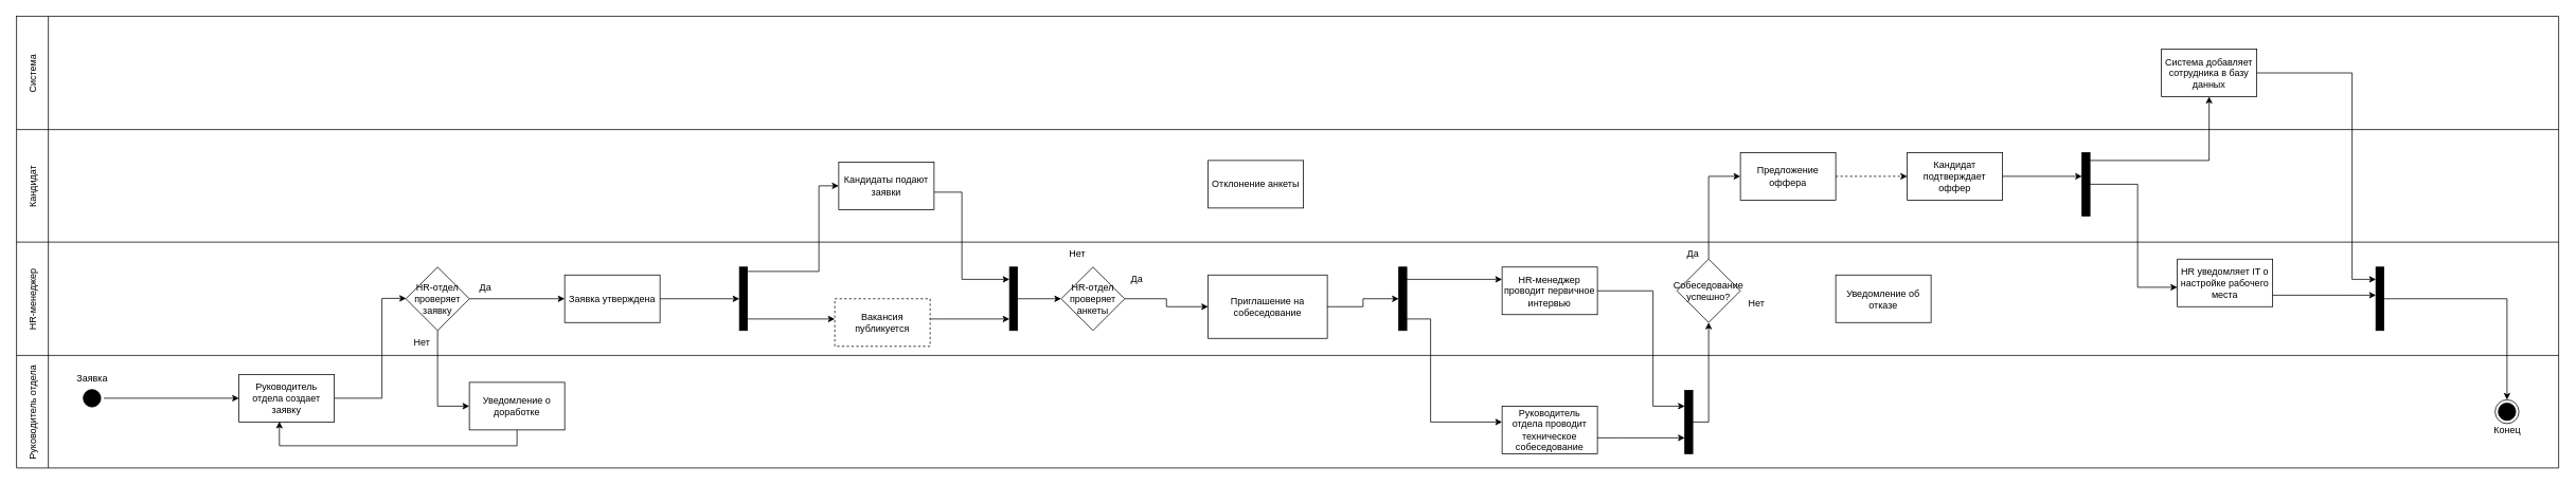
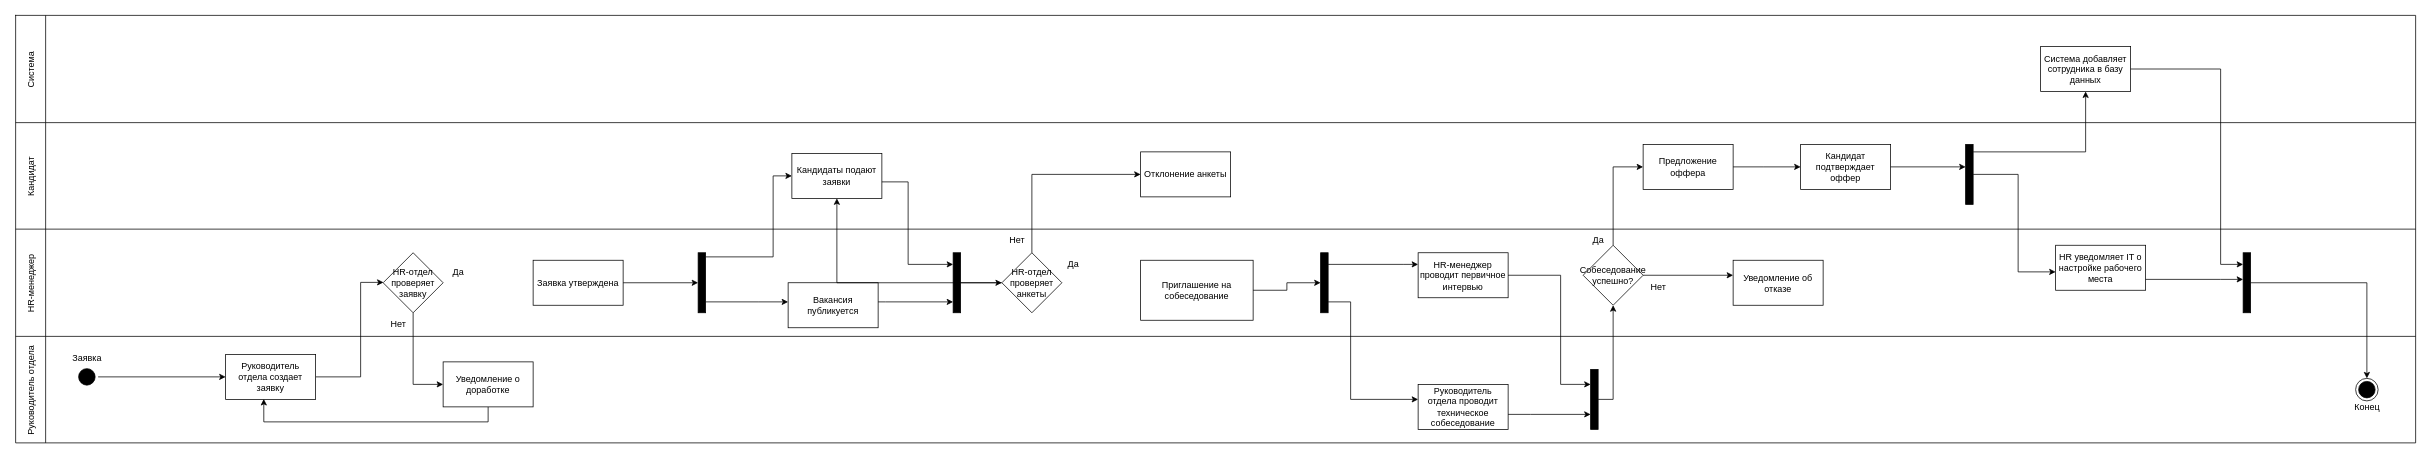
  <mxCell id="0" />
  <mxCell id="1" parent="0" />
  <mxCell id="2" value="" style="edgeStyle=orthogonalEdgeStyle;rounded=0;orthogonalLoop=1;jettySize=auto;html=1;" edge="1" parent="1" source="3" target="6"><mxGeometry relative="1" as="geometry" /></mxCell>
  <mxCell id="3" value="" style="ellipse;html=1;shape=startState;fillColor=#000000;strokeColor=#000000;" vertex="1" parent="1"><mxGeometry x="100" y="487" width="30" height="30" as="geometry" /></mxCell>
  <mxCell id="4" value="Заявка" style="text;html=1;align=center;verticalAlign=middle;resizable=0;points=[];autosize=1;strokeColor=none;fillColor=none;" vertex="1" parent="1"><mxGeometry x="80" y="462" width="70" height="30" as="geometry" /></mxCell>
  <mxCell id="5" value="" style="edgeStyle=orthogonalEdgeStyle;rounded=0;orthogonalLoop=1;jettySize=auto;html=1;" edge="1" parent="1" source="6" target="23"><mxGeometry relative="1" as="geometry"><Array as="points"><mxPoint x="480" y="502" /><mxPoint x="480" y="376" /></Array></mxGeometry></mxCell>
  <mxCell id="6" value="Руководитель отдела создает заявку" style="whiteSpace=wrap;html=1;fillColor=#ffffff;strokeColor=#000000;" vertex="1" parent="1"><mxGeometry x="300" y="472" width="120" height="60" as="geometry" /></mxCell>
  <mxCell id="7" style="edgeStyle=orthogonalEdgeStyle;rounded=0;orthogonalLoop=1;jettySize=auto;html=1;entryX=0.424;entryY=0.992;entryDx=0;entryDy=0;entryPerimeter=0;" edge="1" parent="1" source="54" target="6"><mxGeometry relative="1" as="geometry"><Array as="points"><mxPoint x="650" y="562" /><mxPoint x="351" y="562" /></Array></mxGeometry></mxCell>
  <mxCell id="8" value="" style="shape=table;childLayout=tableLayout;startSize=0;fillColor=none;collapsible=0;recursiveResize=0;expand=0;" vertex="1" parent="1"><mxGeometry x="20" y="20" width="3200" height="570" as="geometry" /></mxCell>
  <mxCell id="9" value="Система" style="shape=tableRow;horizontal=0;swimlaneHead=0;swimlaneBody=0;top=0;left=0;strokeColor=inherit;bottom=0;right=0;dropTarget=0;fontStyle=0;fillColor=none;points=[[0,0.5],[1,0.5]];portConstraint=eastwest;startSize=40;collapsible=0;recursiveResize=0;expand=0;" vertex="1" parent="8"><mxGeometry width="3200" height="143" as="geometry" /></mxCell>
  <mxCell id="10" value="" style="swimlane;swimlaneHead=0;swimlaneBody=0;fontStyle=0;connectable=0;strokeColor=inherit;fillColor=none;startSize=0;collapsible=0;recursiveResize=0;expand=0;" vertex="1" parent="9"><mxGeometry x="40" width="3160" height="143" as="geometry"><mxRectangle width="3160" height="143" as="alternateBounds" /></mxGeometry></mxCell>
  <mxCell id="11" value="Система добавляет сотрудника в базу данных" style="whiteSpace=wrap;html=1;fillColor=#FFFFFF;" vertex="1" parent="10"><mxGeometry x="2660" y="41.5" width="120" height="60" as="geometry" /></mxCell>
  <mxCell id="12" value="Кандидат" style="shape=tableRow;horizontal=0;swimlaneHead=0;swimlaneBody=0;top=0;left=0;strokeColor=inherit;bottom=0;right=0;dropTarget=0;fontStyle=0;fillColor=none;points=[[0,0.5],[1,0.5]];portConstraint=eastwest;startSize=40;collapsible=0;recursiveResize=0;expand=0;" vertex="1" parent="8"><mxGeometry y="143" width="3200" height="142" as="geometry" /></mxCell>
  <mxCell id="13" value="" style="swimlane;swimlaneHead=0;swimlaneBody=0;fontStyle=0;connectable=0;strokeColor=inherit;fillColor=none;startSize=0;collapsible=0;recursiveResize=0;expand=0;" vertex="1" parent="12"><mxGeometry x="40" width="3160" height="142" as="geometry"><mxRectangle width="3160" height="142" as="alternateBounds" /></mxGeometry></mxCell>
  <mxCell id="14" value="Кандидаты подают заявки" style="html=1;whiteSpace=wrap;" vertex="1" parent="13"><mxGeometry x="995" y="41" width="120" height="60" as="geometry" /></mxCell>
  <mxCell id="15" value="Отклонение анкеты" style="whiteSpace=wrap;html=1;fillColor=#ffffff;" vertex="1" parent="13"><mxGeometry x="1460" y="39" width="120" height="60" as="geometry" /></mxCell>
  <mxCell id="16" value="Кандидат подтверждает оффер" style="whiteSpace=wrap;html=1;fillColor=#FFFFFF;" vertex="1" parent="13"><mxGeometry x="2340" y="29" width="120" height="60" as="geometry" /></mxCell>
  <mxCell id="17" value="" style="html=1;points=[[0,0,0,0,5],[0,1,0,0,-5],[1,0,0,0,5],[1,1,0,0,-5]];perimeter=orthogonalPerimeter;outlineConnect=0;targetShapes=umlLifeline;portConstraint=eastwest;newEdgeStyle={&quot;curved&quot;:0,&quot;rounded&quot;:0};fillColor=#000000;" vertex="1" parent="13"><mxGeometry x="2560" y="29" width="10" height="80" as="geometry" /></mxCell>
  <mxCell id="18" style="edgeStyle=orthogonalEdgeStyle;rounded=0;orthogonalLoop=1;jettySize=auto;html=1;" edge="1" parent="13" source="16" target="17"><mxGeometry relative="1" as="geometry"><Array as="points"><mxPoint x="2450" y="69" /><mxPoint x="2450" y="69" /></Array></mxGeometry></mxCell>
  <mxCell id="19" value="Предложение оффера" style="whiteSpace=wrap;html=1;fillColor=#FFFFFF;" vertex="1" parent="13"><mxGeometry x="2130" y="29" width="120" height="60" as="geometry" /></mxCell>
- <mxCell id="20" value="" style="edgeStyle=orthogonalEdgeStyle;rounded=0;orthogonalLoop=1;jettySize=auto;html=1;dashed=1;" edge="1" parent="13" source="19" target="16"><mxGeometry relative="1" as="geometry"><Array as="points"><mxPoint x="2290" y="59" /><mxPoint x="2290" y="59" /></Array></mxGeometry></mxCell>
+ <mxCell id="20" value="" style="edgeStyle=orthogonalEdgeStyle;rounded=0;orthogonalLoop=1;jettySize=auto;html=1;" edge="1" parent="13" source="19" target="16"><mxGeometry relative="1" as="geometry"><Array as="points"><mxPoint x="2290" y="59" /><mxPoint x="2290" y="59" /></Array></mxGeometry></mxCell>
  <mxCell id="21" value="HR-менеджер" style="shape=tableRow;horizontal=0;swimlaneHead=0;swimlaneBody=0;top=0;left=0;strokeColor=inherit;bottom=0;right=0;dropTarget=0;fontStyle=0;fillColor=none;points=[[0,0.5],[1,0.5]];portConstraint=eastwest;startSize=40;collapsible=0;recursiveResize=0;expand=0;" vertex="1" parent="8"><mxGeometry y="285" width="3200" height="143" as="geometry" /></mxCell>
  <mxCell id="22" value="" style="swimlane;swimlaneHead=0;swimlaneBody=0;fontStyle=0;connectable=0;strokeColor=inherit;fillColor=none;startSize=0;collapsible=0;recursiveResize=0;expand=0;" vertex="1" parent="21"><mxGeometry x="40" width="3160" height="143" as="geometry"><mxRectangle width="3160" height="143" as="alternateBounds" /></mxGeometry></mxCell>
  <mxCell id="23" value="HR-отдел проверяет заявку" style="rhombus;whiteSpace=wrap;html=1;fillColor=#ffffff;strokeColor=#000000;" vertex="1" parent="22"><mxGeometry x="450" y="31.5" width="80" height="80" as="geometry" /></mxCell>
  <mxCell id="24" value="Заявка утверждена" style="whiteSpace=wrap;html=1;fillColor=#ffffff;strokeColor=#000000;" vertex="1" parent="22"><mxGeometry x="650" y="41.5" width="120" height="60" as="geometry" /></mxCell>
- <mxCell id="25" value="" style="edgeStyle=orthogonalEdgeStyle;rounded=0;orthogonalLoop=1;jettySize=auto;html=1;" edge="1" parent="22" source="23" target="24"><mxGeometry relative="1" as="geometry" /></mxCell>
  <mxCell id="26" value="Да" style="text;html=1;align=center;verticalAlign=middle;resizable=0;points=[];autosize=1;strokeColor=none;fillColor=none;" vertex="1" parent="22"><mxGeometry x="530" y="41.5" width="40" height="30" as="geometry" /></mxCell>
  <mxCell id="27" value="Нет" style="text;html=1;align=center;verticalAlign=middle;resizable=0;points=[];autosize=1;strokeColor=none;fillColor=none;" vertex="1" parent="22"><mxGeometry x="450" y="111.5" width="40" height="30" as="geometry" /></mxCell>
  <mxCell id="28" value="" style="html=1;points=[[0,0,0,0,5],[0,1,0,0,-5],[1,0,0,0,5],[1,1,0,0,-5]];perimeter=orthogonalPerimeter;outlineConnect=0;targetShapes=umlLifeline;portConstraint=eastwest;newEdgeStyle={&quot;curved&quot;:0,&quot;rounded&quot;:0};fillColor=#000000;" vertex="1" parent="22"><mxGeometry x="870" y="31.5" width="10" height="80" as="geometry" /></mxCell>
  <mxCell id="29" value="" style="edgeStyle=orthogonalEdgeStyle;rounded=0;orthogonalLoop=1;jettySize=auto;html=1;" edge="1" parent="22" source="24" target="28"><mxGeometry relative="1" as="geometry"><mxPoint x="765" y="197" as="targetPoint" /></mxGeometry></mxCell>
- <mxCell id="30" value="Вакансия публикуется" style="whiteSpace=wrap;html=1;fillColor=#ffffff;dashed=1;" vertex="1" parent="22"><mxGeometry x="990" y="71.5" width="120" height="60" as="geometry" /></mxCell>
+ <mxCell id="30" value="Вакансия публикуется" style="whiteSpace=wrap;html=1;fillColor=#ffffff;" vertex="1" parent="22"><mxGeometry x="990" y="71.5" width="120" height="60" as="geometry" /></mxCell>
  <mxCell id="31" value="" style="edgeStyle=orthogonalEdgeStyle;rounded=0;orthogonalLoop=1;jettySize=auto;html=1;curved=0;" edge="1" parent="22"><mxGeometry relative="1" as="geometry"><mxPoint x="880" y="97.0" as="sourcePoint" /><mxPoint x="990" y="97.0" as="targetPoint" /><Array as="points"><mxPoint x="950" y="97" /><mxPoint x="950" y="97" /></Array></mxGeometry></mxCell>
  <mxCell id="32" value="HR-отдел проверяет анкеты" style="rhombus;whiteSpace=wrap;html=1;fillColor=#ffffff;" vertex="1" parent="22"><mxGeometry x="1275" y="31.5" width="80" height="80" as="geometry" /></mxCell>
  <mxCell id="33" value="" style="html=1;points=[[0,0,0,0,5],[0,1,0,0,-5],[1,0,0,0,5],[1,1,0,0,-5]];perimeter=orthogonalPerimeter;outlineConnect=0;targetShapes=umlLifeline;portConstraint=eastwest;newEdgeStyle={&quot;curved&quot;:0,&quot;rounded&quot;:0};fillColor=#000000;" vertex="1" parent="22"><mxGeometry x="1210" y="31.5" width="10" height="80" as="geometry" /></mxCell>
  <mxCell id="34" value="" style="edgeStyle=orthogonalEdgeStyle;rounded=0;orthogonalLoop=1;jettySize=auto;html=1;curved=0;" edge="1" parent="22" source="33" target="32"><mxGeometry relative="1" as="geometry" /></mxCell>
  <mxCell id="35" style="edgeStyle=orthogonalEdgeStyle;rounded=0;orthogonalLoop=1;jettySize=auto;html=1;" edge="1" parent="22" source="30" target="33"><mxGeometry relative="1" as="geometry"><Array as="points"><mxPoint x="1120" y="97" /><mxPoint x="1120" y="97" /></Array></mxGeometry></mxCell>
  <mxCell id="36" value="Приглашение на собеседование" style="whiteSpace=wrap;html=1;fillColor=#ffffff;" vertex="1" parent="22"><mxGeometry x="1460" y="41.5" width="150" height="80" as="geometry" /></mxCell>
- <mxCell id="37" value="" style="edgeStyle=orthogonalEdgeStyle;rounded=0;orthogonalLoop=1;jettySize=auto;html=1;" edge="1" parent="22" source="32" target="36"><mxGeometry relative="1" as="geometry" /></mxCell>
+ <mxCell id="37" value="" style="edgeStyle=orthogonalEdgeStyle;rounded=0;orthogonalLoop=1;jettySize=auto;html=1;" edge="1" parent="22" source="32" target="14"><mxGeometry relative="1" as="geometry" /></mxCell>
  <mxCell id="38" value="Да" style="text;html=1;align=center;verticalAlign=middle;resizable=0;points=[];autosize=1;strokeColor=none;fillColor=none;" vertex="1" parent="22"><mxGeometry x="1350" y="31.5" width="40" height="30" as="geometry" /></mxCell>
  <mxCell id="39" value="Нет" style="text;html=1;align=center;verticalAlign=middle;resizable=0;points=[];autosize=1;strokeColor=none;fillColor=none;" vertex="1" parent="22"><mxGeometry x="1275" width="40" height="30" as="geometry" /></mxCell>
  <mxCell id="40" value="" style="html=1;points=[[0,0,0,0,5],[0,1,0,0,-5],[1,0,0,0,5],[1,1,0,0,-5]];perimeter=orthogonalPerimeter;outlineConnect=0;targetShapes=umlLifeline;portConstraint=eastwest;newEdgeStyle={&quot;curved&quot;:0,&quot;rounded&quot;:0};fillColor=#000000;" vertex="1" parent="22"><mxGeometry x="1700" y="31.5" width="10" height="80" as="geometry" /></mxCell>
  <mxCell id="41" style="edgeStyle=orthogonalEdgeStyle;rounded=0;orthogonalLoop=1;jettySize=auto;html=1;" edge="1" parent="22" source="36" target="40"><mxGeometry relative="1" as="geometry" /></mxCell>
  <mxCell id="42" value="HR-менеджер проводит первичное интервью" style="whiteSpace=wrap;html=1;fillColor=#FFFFFF;" vertex="1" parent="22"><mxGeometry x="1830" y="31.5" width="120" height="60" as="geometry" /></mxCell>
  <mxCell id="43" value="" style="edgeStyle=orthogonalEdgeStyle;rounded=0;orthogonalLoop=1;jettySize=auto;html=1;curved=0;" edge="1" parent="22" source="40" target="42"><mxGeometry relative="1" as="geometry"><Array as="points"><mxPoint x="1810" y="47" /><mxPoint x="1810" y="47" /></Array></mxGeometry></mxCell>
  <mxCell id="44" value="Собеседование успешно?" style="rhombus;whiteSpace=wrap;html=1;fillColor=#FFFFFF;" vertex="1" parent="22"><mxGeometry x="2050" y="21.5" width="80" height="80" as="geometry" /></mxCell>
  <mxCell id="45" value="Да" style="text;html=1;align=center;verticalAlign=middle;resizable=0;points=[];autosize=1;strokeColor=none;fillColor=none;" vertex="1" parent="22"><mxGeometry x="2050" width="40" height="30" as="geometry" /></mxCell>
  <mxCell id="46" value="Уведомление об отказе" style="whiteSpace=wrap;html=1;fillColor=#FFFFFF;" vertex="1" parent="22"><mxGeometry x="2250" y="41.5" width="120" height="60" as="geometry" /></mxCell>
+ <mxCell id="47" value="" style="edgeStyle=orthogonalEdgeStyle;rounded=0;orthogonalLoop=1;jettySize=auto;html=1;" edge="1" parent="22" source="44" target="46"><mxGeometry relative="1" as="geometry"><Array as="points"><mxPoint x="2260" y="62" /><mxPoint x="2260" y="62" /></Array></mxGeometry></mxCell>
  <mxCell id="48" value="Нет" style="text;html=1;align=center;verticalAlign=middle;resizable=0;points=[];autosize=1;strokeColor=none;fillColor=none;" vertex="1" parent="22"><mxGeometry x="2130" y="61.5" width="40" height="30" as="geometry" /></mxCell>
  <mxCell id="49" value="HR уведомляет IT о настройке рабочего места" style="html=1;whiteSpace=wrap;" vertex="1" parent="22"><mxGeometry x="2680" y="21.5" width="120" height="60" as="geometry" /></mxCell>
  <mxCell id="50" value="" style="html=1;points=[[0,0,0,0,5],[0,1,0,0,-5],[1,0,0,0,5],[1,1,0,0,-5]];perimeter=orthogonalPerimeter;outlineConnect=0;targetShapes=umlLifeline;portConstraint=eastwest;newEdgeStyle={&quot;curved&quot;:0,&quot;rounded&quot;:0};fillColor=#000000;" vertex="1" parent="22"><mxGeometry x="2930" y="31.5" width="10" height="80" as="geometry" /></mxCell>
  <mxCell id="51" style="edgeStyle=orthogonalEdgeStyle;rounded=0;orthogonalLoop=1;jettySize=auto;html=1;" edge="1" source="49" target="50" parent="22"><mxGeometry relative="1" as="geometry"><Array as="points"><mxPoint x="2900" y="67" /><mxPoint x="2900" y="67" /></Array></mxGeometry></mxCell>
  <mxCell id="52" value="Руководитель отдела" style="shape=tableRow;horizontal=0;swimlaneHead=0;swimlaneBody=0;top=0;left=0;strokeColor=inherit;bottom=0;right=0;dropTarget=0;fontStyle=0;fillColor=none;points=[[0,0.5],[1,0.5]];portConstraint=eastwest;startSize=40;collapsible=0;recursiveResize=0;expand=0;" vertex="1" parent="8"><mxGeometry y="428" width="3200" height="142" as="geometry" /></mxCell>
  <mxCell id="53" value="" style="swimlane;swimlaneHead=0;swimlaneBody=0;fontStyle=0;connectable=0;strokeColor=inherit;fillColor=none;startSize=0;collapsible=0;recursiveResize=0;expand=0;" vertex="1" parent="52"><mxGeometry x="40" width="3160" height="142" as="geometry"><mxRectangle width="3160" height="142" as="alternateBounds" /></mxGeometry></mxCell>
  <mxCell id="54" value="Уведомление о доработке" style="whiteSpace=wrap;html=1;fillColor=#ffffff;strokeColor=#000000;" vertex="1" parent="53"><mxGeometry x="530" y="34" width="120" height="60" as="geometry" /></mxCell>
  <mxCell id="55" value="Руководитель отдела проводит техническое собеседование" style="html=1;whiteSpace=wrap;" vertex="1" parent="53"><mxGeometry x="1830" y="64" width="120" height="60" as="geometry" /></mxCell>
  <mxCell id="56" value="" style="html=1;points=[[0,0,0,0,5],[0,1,0,0,-5],[1,0,0,0,5],[1,1,0,0,-5]];perimeter=orthogonalPerimeter;outlineConnect=0;targetShapes=umlLifeline;portConstraint=eastwest;newEdgeStyle={&quot;curved&quot;:0,&quot;rounded&quot;:0};fillColor=#000000;" vertex="1" parent="53"><mxGeometry x="2060" y="44" width="10" height="80" as="geometry" /></mxCell>
  <mxCell id="57" style="edgeStyle=orthogonalEdgeStyle;rounded=0;orthogonalLoop=1;jettySize=auto;html=1;" edge="1" parent="53" source="55" target="56"><mxGeometry relative="1" as="geometry"><Array as="points"><mxPoint x="1980" y="104" /><mxPoint x="1980" y="104" /></Array></mxGeometry></mxCell>
  <mxCell id="58" value="" style="ellipse;html=1;shape=endState;fillColor=#000000;strokeColor=#000000;" vertex="1" parent="53"><mxGeometry x="3080" y="56" width="30" height="30" as="geometry" /></mxCell>
  <mxCell id="59" value="Конец" style="text;html=1;align=center;verticalAlign=middle;resizable=0;points=[];autosize=1;strokeColor=none;fillColor=none;" vertex="1" parent="53"><mxGeometry x="3065" y="79" width="60" height="30" as="geometry" /></mxCell>
  <mxCell id="60" value="" style="edgeStyle=orthogonalEdgeStyle;rounded=0;orthogonalLoop=1;jettySize=auto;html=1;" edge="1" parent="8" source="23" target="54"><mxGeometry relative="1" as="geometry"><Array as="points"><mxPoint x="530" y="492" /></Array></mxGeometry></mxCell>
  <mxCell id="61" style="edgeStyle=orthogonalEdgeStyle;rounded=0;orthogonalLoop=1;jettySize=auto;html=1;curved=0;" edge="1" parent="8" source="28" target="14"><mxGeometry relative="1" as="geometry"><mxPoint x="860" y="572" as="targetPoint" /><Array as="points"><mxPoint x="1010" y="322" /><mxPoint x="1010" y="214" /></Array></mxGeometry></mxCell>
  <mxCell id="62" style="edgeStyle=orthogonalEdgeStyle;rounded=0;orthogonalLoop=1;jettySize=auto;html=1;" edge="1" parent="8" source="14" target="33"><mxGeometry relative="1" as="geometry"><Array as="points"><mxPoint x="1190" y="222" /><mxPoint x="1190" y="332" /></Array></mxGeometry></mxCell>
+ <mxCell id="63" value="" style="edgeStyle=orthogonalEdgeStyle;rounded=0;orthogonalLoop=1;jettySize=auto;html=1;" edge="1" parent="8" source="32" target="15"><mxGeometry relative="1" as="geometry"><Array as="points"><mxPoint x="1355" y="212" /></Array></mxGeometry></mxCell>
  <mxCell id="64" style="edgeStyle=orthogonalEdgeStyle;rounded=0;orthogonalLoop=1;jettySize=auto;html=1;curved=0;" edge="1" parent="8" source="40" target="55"><mxGeometry relative="1" as="geometry"><Array as="points"><mxPoint x="1780" y="382" /><mxPoint x="1780" y="512" /></Array></mxGeometry></mxCell>
  <mxCell id="65" value="" style="edgeStyle=orthogonalEdgeStyle;rounded=0;orthogonalLoop=1;jettySize=auto;html=1;curved=0;" edge="1" parent="8" source="56" target="44"><mxGeometry relative="1" as="geometry" /></mxCell>
  <mxCell id="66" style="edgeStyle=orthogonalEdgeStyle;rounded=0;orthogonalLoop=1;jettySize=auto;html=1;" edge="1" parent="8" source="42" target="56"><mxGeometry relative="1" as="geometry"><Array as="points"><mxPoint x="2060" y="347" /><mxPoint x="2060" y="492" /></Array></mxGeometry></mxCell>
  <mxCell id="67" value="" style="edgeStyle=orthogonalEdgeStyle;rounded=0;orthogonalLoop=1;jettySize=auto;html=1;" edge="1" parent="8" source="44" target="19"><mxGeometry relative="1" as="geometry"><Array as="points"><mxPoint x="2130" y="202" /></Array></mxGeometry></mxCell>
  <mxCell id="68" value="" style="edgeStyle=orthogonalEdgeStyle;rounded=0;orthogonalLoop=1;jettySize=auto;html=1;curved=0;" edge="1" source="17" target="11" parent="8"><mxGeometry relative="1" as="geometry"><Array as="points"><mxPoint x="2760" y="182" /></Array></mxGeometry></mxCell>
  <mxCell id="69" style="edgeStyle=orthogonalEdgeStyle;rounded=0;orthogonalLoop=1;jettySize=auto;html=1;curved=0;" edge="1" source="17" target="49" parent="8"><mxGeometry relative="1" as="geometry"><Array as="points"><mxPoint x="2670" y="212" /><mxPoint x="2670" y="342" /></Array></mxGeometry></mxCell>
  <mxCell id="70" style="edgeStyle=orthogonalEdgeStyle;rounded=0;orthogonalLoop=1;jettySize=auto;html=1;" edge="1" source="11" target="50" parent="8"><mxGeometry relative="1" as="geometry"><Array as="points"><mxPoint x="2940" y="72" /><mxPoint x="2940" y="332" /></Array></mxGeometry></mxCell>
  <mxCell id="71" style="edgeStyle=orthogonalEdgeStyle;rounded=0;orthogonalLoop=1;jettySize=auto;html=1;curved=0;" edge="1" parent="8" source="50" target="58"><mxGeometry relative="1" as="geometry" /></mxCell>
